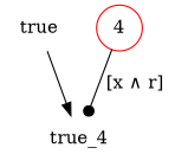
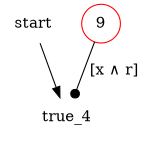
  digraph {
    arrowType=open
    fontsize=10
    rank=same
    node [shape=plaintext]
-   n1 [label=true]
+   n1 [label=start]
    true_4
-   4 [color=red fixedsize=true shape=circle]
+   4 [color=red fixedsize=true shape=circle label=9]
    n1 -> true_4
    4 -> true_4 [arrowhead=dot label=" [x &and; r] "]
  }
